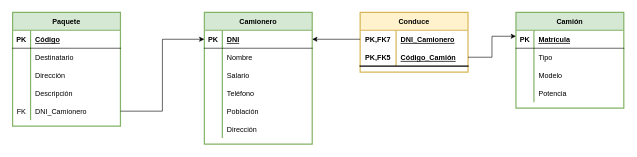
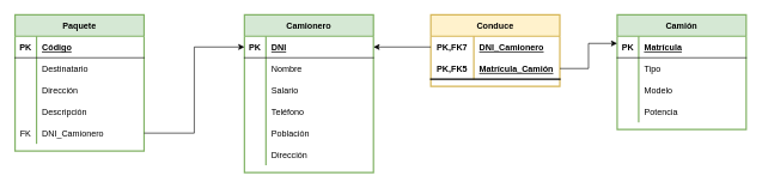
  <mxCell id="0" />
  <mxCell id="1" parent="0" />
  <mxCell id="2" value="Paquete" style="shape=table;startSize=30;container=1;collapsible=1;childLayout=tableLayout;fixedRows=1;rowLines=0;fontStyle=1;align=center;resizeLast=1;fillColor=#d5e8d4;strokeColor=#82b366;strokeWidth=2;" parent="1" vertex="1"><mxGeometry x="20" y="20" width="180" height="190" as="geometry" /></mxCell>
  <mxCell id="3" value="" style="shape=tableRow;horizontal=0;startSize=0;swimlaneHead=0;swimlaneBody=0;fillColor=none;collapsible=0;dropTarget=0;points=[[0,0.5],[1,0.5]];portConstraint=eastwest;top=0;left=0;right=0;bottom=1;" parent="2" vertex="1"><mxGeometry y="30" width="180" height="30" as="geometry" /></mxCell>
  <mxCell id="4" value="PK" style="shape=partialRectangle;connectable=0;fillColor=none;top=0;left=0;bottom=0;right=0;fontStyle=1;overflow=hidden;" parent="3" vertex="1"><mxGeometry width="30" height="30" as="geometry"><mxRectangle width="30" height="30" as="alternateBounds" /></mxGeometry></mxCell>
  <mxCell id="5" value="Código" style="shape=partialRectangle;connectable=0;fillColor=none;top=0;left=0;bottom=0;right=0;align=left;spacingLeft=6;fontStyle=5;overflow=hidden;" parent="3" vertex="1"><mxGeometry x="30" width="150" height="30" as="geometry"><mxRectangle width="150" height="30" as="alternateBounds" /></mxGeometry></mxCell>
  <mxCell id="6" value="" style="shape=tableRow;horizontal=0;startSize=0;swimlaneHead=0;swimlaneBody=0;fillColor=none;collapsible=0;dropTarget=0;points=[[0,0.5],[1,0.5]];portConstraint=eastwest;top=0;left=0;right=0;bottom=0;" parent="2" vertex="1"><mxGeometry y="60" width="180" height="30" as="geometry" /></mxCell>
  <mxCell id="7" value="" style="shape=partialRectangle;connectable=0;fillColor=none;top=0;left=0;bottom=0;right=0;editable=1;overflow=hidden;" parent="6" vertex="1"><mxGeometry width="30" height="30" as="geometry"><mxRectangle width="30" height="30" as="alternateBounds" /></mxGeometry></mxCell>
  <mxCell id="8" value="Destinatario" style="shape=partialRectangle;connectable=0;fillColor=none;top=0;left=0;bottom=0;right=0;align=left;spacingLeft=6;overflow=hidden;" parent="6" vertex="1"><mxGeometry x="30" width="150" height="30" as="geometry"><mxRectangle width="150" height="30" as="alternateBounds" /></mxGeometry></mxCell>
  <mxCell id="9" value="" style="shape=tableRow;horizontal=0;startSize=0;swimlaneHead=0;swimlaneBody=0;fillColor=none;collapsible=0;dropTarget=0;points=[[0,0.5],[1,0.5]];portConstraint=eastwest;top=0;left=0;right=0;bottom=0;" parent="2" vertex="1"><mxGeometry y="90" width="180" height="30" as="geometry" /></mxCell>
  <mxCell id="10" value="" style="shape=partialRectangle;connectable=0;fillColor=none;top=0;left=0;bottom=0;right=0;editable=1;overflow=hidden;" parent="9" vertex="1"><mxGeometry width="30" height="30" as="geometry"><mxRectangle width="30" height="30" as="alternateBounds" /></mxGeometry></mxCell>
  <mxCell id="11" value="Dirección" style="shape=partialRectangle;connectable=0;fillColor=none;top=0;left=0;bottom=0;right=0;align=left;spacingLeft=6;overflow=hidden;" parent="9" vertex="1"><mxGeometry x="30" width="150" height="30" as="geometry"><mxRectangle width="150" height="30" as="alternateBounds" /></mxGeometry></mxCell>
  <mxCell id="12" value="" style="shape=tableRow;horizontal=0;startSize=0;swimlaneHead=0;swimlaneBody=0;fillColor=none;collapsible=0;dropTarget=0;points=[[0,0.5],[1,0.5]];portConstraint=eastwest;top=0;left=0;right=0;bottom=0;" parent="2" vertex="1"><mxGeometry y="120" width="180" height="30" as="geometry" /></mxCell>
  <mxCell id="13" value="" style="shape=partialRectangle;connectable=0;fillColor=none;top=0;left=0;bottom=0;right=0;editable=1;overflow=hidden;" parent="12" vertex="1"><mxGeometry width="30" height="30" as="geometry"><mxRectangle width="30" height="30" as="alternateBounds" /></mxGeometry></mxCell>
  <mxCell id="14" value="Descripción" style="shape=partialRectangle;connectable=0;fillColor=none;top=0;left=0;bottom=0;right=0;align=left;spacingLeft=6;overflow=hidden;" parent="12" vertex="1"><mxGeometry x="30" width="150" height="30" as="geometry"><mxRectangle width="150" height="30" as="alternateBounds" /></mxGeometry></mxCell>
  <mxCell id="15" value="" style="shape=tableRow;horizontal=0;startSize=0;swimlaneHead=0;swimlaneBody=0;fillColor=none;collapsible=0;dropTarget=0;points=[[0,0.5],[1,0.5]];portConstraint=eastwest;top=0;left=0;right=0;bottom=0;strokeWidth=2;" parent="2" vertex="1"><mxGeometry y="150" width="180" height="30" as="geometry" /></mxCell>
  <mxCell id="16" value="FK" style="shape=partialRectangle;connectable=0;fillColor=none;top=0;left=0;bottom=0;right=0;fontStyle=0;overflow=hidden;strokeWidth=2;" parent="15" vertex="1"><mxGeometry width="30" height="30" as="geometry"><mxRectangle width="30" height="30" as="alternateBounds" /></mxGeometry></mxCell>
  <mxCell id="17" value="DNI_Camionero" style="shape=partialRectangle;connectable=0;fillColor=none;top=0;left=0;bottom=0;right=0;align=left;spacingLeft=6;fontStyle=0;overflow=hidden;strokeWidth=2;" parent="15" vertex="1"><mxGeometry x="30" width="150" height="30" as="geometry"><mxRectangle width="150" height="30" as="alternateBounds" /></mxGeometry></mxCell>
  <mxCell id="18" value="Camionero" style="shape=table;startSize=30;container=1;collapsible=1;childLayout=tableLayout;fixedRows=1;rowLines=0;fontStyle=1;align=center;resizeLast=1;fillColor=#d5e8d4;strokeColor=#82b366;strokeWidth=2;" parent="1" vertex="1"><mxGeometry x="340" y="20" width="180" height="220" as="geometry" /></mxCell>
  <mxCell id="19" value="" style="shape=tableRow;horizontal=0;startSize=0;swimlaneHead=0;swimlaneBody=0;fillColor=none;collapsible=0;dropTarget=0;points=[[0,0.5],[1,0.5]];portConstraint=eastwest;top=0;left=0;right=0;bottom=1;" parent="18" vertex="1"><mxGeometry y="30" width="180" height="30" as="geometry" /></mxCell>
  <mxCell id="20" value="PK" style="shape=partialRectangle;connectable=0;fillColor=none;top=0;left=0;bottom=0;right=0;fontStyle=1;overflow=hidden;" parent="19" vertex="1"><mxGeometry width="30" height="30" as="geometry"><mxRectangle width="30" height="30" as="alternateBounds" /></mxGeometry></mxCell>
  <mxCell id="21" value="DNI" style="shape=partialRectangle;connectable=0;fillColor=none;top=0;left=0;bottom=0;right=0;align=left;spacingLeft=6;fontStyle=5;overflow=hidden;" parent="19" vertex="1"><mxGeometry x="30" width="150" height="30" as="geometry"><mxRectangle width="150" height="30" as="alternateBounds" /></mxGeometry></mxCell>
  <mxCell id="22" value="" style="shape=tableRow;horizontal=0;startSize=0;swimlaneHead=0;swimlaneBody=0;fillColor=none;collapsible=0;dropTarget=0;points=[[0,0.5],[1,0.5]];portConstraint=eastwest;top=0;left=0;right=0;bottom=0;" parent="18" vertex="1"><mxGeometry y="60" width="180" height="30" as="geometry" /></mxCell>
  <mxCell id="23" value="" style="shape=partialRectangle;connectable=0;fillColor=none;top=0;left=0;bottom=0;right=0;editable=1;overflow=hidden;" parent="22" vertex="1"><mxGeometry width="30" height="30" as="geometry"><mxRectangle width="30" height="30" as="alternateBounds" /></mxGeometry></mxCell>
  <mxCell id="24" value="Nombre" style="shape=partialRectangle;connectable=0;fillColor=none;top=0;left=0;bottom=0;right=0;align=left;spacingLeft=6;overflow=hidden;" parent="22" vertex="1"><mxGeometry x="30" width="150" height="30" as="geometry"><mxRectangle width="150" height="30" as="alternateBounds" /></mxGeometry></mxCell>
  <mxCell id="25" value="" style="shape=tableRow;horizontal=0;startSize=0;swimlaneHead=0;swimlaneBody=0;fillColor=none;collapsible=0;dropTarget=0;points=[[0,0.5],[1,0.5]];portConstraint=eastwest;top=0;left=0;right=0;bottom=0;" parent="18" vertex="1"><mxGeometry y="90" width="180" height="30" as="geometry" /></mxCell>
  <mxCell id="26" value="" style="shape=partialRectangle;connectable=0;fillColor=none;top=0;left=0;bottom=0;right=0;editable=1;overflow=hidden;" parent="25" vertex="1"><mxGeometry width="30" height="30" as="geometry"><mxRectangle width="30" height="30" as="alternateBounds" /></mxGeometry></mxCell>
  <mxCell id="27" value="Salario" style="shape=partialRectangle;connectable=0;fillColor=none;top=0;left=0;bottom=0;right=0;align=left;spacingLeft=6;overflow=hidden;" parent="25" vertex="1"><mxGeometry x="30" width="150" height="30" as="geometry"><mxRectangle width="150" height="30" as="alternateBounds" /></mxGeometry></mxCell>
  <mxCell id="28" value="" style="shape=tableRow;horizontal=0;startSize=0;swimlaneHead=0;swimlaneBody=0;fillColor=none;collapsible=0;dropTarget=0;points=[[0,0.5],[1,0.5]];portConstraint=eastwest;top=0;left=0;right=0;bottom=0;" parent="18" vertex="1"><mxGeometry y="120" width="180" height="30" as="geometry" /></mxCell>
  <mxCell id="29" value="" style="shape=partialRectangle;connectable=0;fillColor=none;top=0;left=0;bottom=0;right=0;editable=1;overflow=hidden;" parent="28" vertex="1"><mxGeometry width="30" height="30" as="geometry"><mxRectangle width="30" height="30" as="alternateBounds" /></mxGeometry></mxCell>
  <mxCell id="30" value="Teléfono" style="shape=partialRectangle;connectable=0;fillColor=none;top=0;left=0;bottom=0;right=0;align=left;spacingLeft=6;overflow=hidden;" parent="28" vertex="1"><mxGeometry x="30" width="150" height="30" as="geometry"><mxRectangle width="150" height="30" as="alternateBounds" /></mxGeometry></mxCell>
  <mxCell id="31" value="" style="shape=tableRow;horizontal=0;startSize=0;swimlaneHead=0;swimlaneBody=0;fillColor=none;collapsible=0;dropTarget=0;points=[[0,0.5],[1,0.5]];portConstraint=eastwest;top=0;left=0;right=0;bottom=0;strokeWidth=2;" parent="18" vertex="1"><mxGeometry y="150" width="180" height="30" as="geometry" /></mxCell>
  <mxCell id="32" value="" style="shape=partialRectangle;connectable=0;fillColor=none;top=0;left=0;bottom=0;right=0;editable=1;overflow=hidden;strokeWidth=2;" parent="31" vertex="1"><mxGeometry width="30" height="30" as="geometry"><mxRectangle width="30" height="30" as="alternateBounds" /></mxGeometry></mxCell>
  <mxCell id="33" value="Población" style="shape=partialRectangle;connectable=0;fillColor=none;top=0;left=0;bottom=0;right=0;align=left;spacingLeft=6;overflow=hidden;strokeWidth=2;" parent="31" vertex="1"><mxGeometry x="30" width="150" height="30" as="geometry"><mxRectangle width="150" height="30" as="alternateBounds" /></mxGeometry></mxCell>
  <mxCell id="34" value="" style="shape=tableRow;horizontal=0;startSize=0;swimlaneHead=0;swimlaneBody=0;fillColor=none;collapsible=0;dropTarget=0;points=[[0,0.5],[1,0.5]];portConstraint=eastwest;top=0;left=0;right=0;bottom=0;strokeWidth=2;" parent="18" vertex="1"><mxGeometry y="180" width="180" height="30" as="geometry" /></mxCell>
  <mxCell id="35" value="" style="shape=partialRectangle;connectable=0;fillColor=none;top=0;left=0;bottom=0;right=0;editable=1;overflow=hidden;strokeWidth=2;" parent="34" vertex="1"><mxGeometry width="30" height="30" as="geometry"><mxRectangle width="30" height="30" as="alternateBounds" /></mxGeometry></mxCell>
  <mxCell id="36" value="Dirección" style="shape=partialRectangle;connectable=0;fillColor=none;top=0;left=0;bottom=0;right=0;align=left;spacingLeft=6;overflow=hidden;strokeWidth=2;" parent="34" vertex="1"><mxGeometry x="30" width="150" height="30" as="geometry"><mxRectangle width="150" height="30" as="alternateBounds" /></mxGeometry></mxCell>
  <mxCell id="37" style="edgeStyle=orthogonalEdgeStyle;rounded=0;orthogonalLoop=1;jettySize=auto;html=1;exitX=1;exitY=0.5;exitDx=0;exitDy=0;" parent="1" source="15" target="19" edge="1"><mxGeometry relative="1" as="geometry" /></mxCell>
  <mxCell id="38" value="Conduce" style="shape=table;startSize=30;container=1;collapsible=1;childLayout=tableLayout;fixedRows=1;rowLines=0;fontStyle=1;align=center;resizeLast=1;strokeWidth=2;fillColor=#fff2cc;strokeColor=#d6b656;" parent="1" vertex="1"><mxGeometry x="600" y="20" width="180" height="100" as="geometry" /></mxCell>
  <mxCell id="39" value="" style="shape=tableRow;horizontal=0;startSize=0;swimlaneHead=0;swimlaneBody=0;fillColor=none;collapsible=0;dropTarget=0;points=[[0,0.5],[1,0.5]];portConstraint=eastwest;top=0;left=0;right=0;bottom=0;strokeWidth=2;" parent="38" vertex="1"><mxGeometry y="30" width="180" height="30" as="geometry" /></mxCell>
  <mxCell id="40" value="PK,FK7" style="shape=partialRectangle;connectable=0;fillColor=none;top=0;left=0;bottom=0;right=0;fontStyle=1;overflow=hidden;strokeWidth=2;" parent="39" vertex="1"><mxGeometry width="60" height="30" as="geometry"><mxRectangle width="60" height="30" as="alternateBounds" /></mxGeometry></mxCell>
  <mxCell id="41" value="DNI_Camionero" style="shape=partialRectangle;connectable=0;fillColor=none;top=0;left=0;bottom=0;right=0;align=left;spacingLeft=6;fontStyle=5;overflow=hidden;strokeWidth=2;" parent="39" vertex="1"><mxGeometry x="60" width="120" height="30" as="geometry"><mxRectangle width="120" height="30" as="alternateBounds" /></mxGeometry></mxCell>
  <mxCell id="42" value="" style="shape=tableRow;horizontal=0;startSize=0;swimlaneHead=0;swimlaneBody=0;fillColor=none;collapsible=0;dropTarget=0;points=[[0,0.5],[1,0.5]];portConstraint=eastwest;top=0;left=0;right=0;bottom=1;strokeWidth=2;" parent="38" vertex="1"><mxGeometry y="60" width="180" height="30" as="geometry" /></mxCell>
  <mxCell id="43" value="PK,FK5" style="shape=partialRectangle;connectable=0;fillColor=none;top=0;left=0;bottom=0;right=0;fontStyle=1;overflow=hidden;strokeWidth=2;" parent="42" vertex="1"><mxGeometry width="60" height="30" as="geometry"><mxRectangle width="60" height="30" as="alternateBounds" /></mxGeometry></mxCell>
- <mxCell id="44" value="Código_Camión" style="shape=partialRectangle;connectable=0;fillColor=none;top=0;left=0;bottom=0;right=0;align=left;spacingLeft=6;fontStyle=5;overflow=hidden;strokeWidth=2;" parent="42" vertex="1"><mxGeometry x="60" width="120" height="30" as="geometry"><mxRectangle width="120" height="30" as="alternateBounds" /></mxGeometry></mxCell>
+ <mxCell id="44" value="Matrícula_Camión" style="shape=partialRectangle;connectable=0;fillColor=none;top=0;left=0;bottom=0;right=0;align=left;spacingLeft=6;fontStyle=5;overflow=hidden;strokeWidth=2;" parent="42" vertex="1"><mxGeometry x="60" width="120" height="30" as="geometry"><mxRectangle width="120" height="30" as="alternateBounds" /></mxGeometry></mxCell>
  <mxCell id="45" value="Camión" style="shape=table;startSize=30;container=1;collapsible=1;childLayout=tableLayout;fixedRows=1;rowLines=0;fontStyle=1;align=center;resizeLast=1;fillColor=#d5e8d4;strokeColor=#82b366;strokeWidth=2;" parent="1" vertex="1"><mxGeometry x="860" y="20" width="180" height="160" as="geometry" /></mxCell>
  <mxCell id="46" value="" style="shape=tableRow;horizontal=0;startSize=0;swimlaneHead=0;swimlaneBody=0;fillColor=none;collapsible=0;dropTarget=0;points=[[0,0.5],[1,0.5]];portConstraint=eastwest;top=0;left=0;right=0;bottom=1;" parent="45" vertex="1"><mxGeometry y="30" width="180" height="30" as="geometry" /></mxCell>
  <mxCell id="47" value="PK" style="shape=partialRectangle;connectable=0;fillColor=none;top=0;left=0;bottom=0;right=0;fontStyle=1;overflow=hidden;" parent="46" vertex="1"><mxGeometry width="30" height="30" as="geometry"><mxRectangle width="30" height="30" as="alternateBounds" /></mxGeometry></mxCell>
  <mxCell id="48" value="Matrícula" style="shape=partialRectangle;connectable=0;fillColor=none;top=0;left=0;bottom=0;right=0;align=left;spacingLeft=6;fontStyle=5;overflow=hidden;" parent="46" vertex="1"><mxGeometry x="30" width="150" height="30" as="geometry"><mxRectangle width="150" height="30" as="alternateBounds" /></mxGeometry></mxCell>
  <mxCell id="49" value="" style="shape=tableRow;horizontal=0;startSize=0;swimlaneHead=0;swimlaneBody=0;fillColor=none;collapsible=0;dropTarget=0;points=[[0,0.5],[1,0.5]];portConstraint=eastwest;top=0;left=0;right=0;bottom=0;" parent="45" vertex="1"><mxGeometry y="60" width="180" height="30" as="geometry" /></mxCell>
  <mxCell id="50" value="" style="shape=partialRectangle;connectable=0;fillColor=none;top=0;left=0;bottom=0;right=0;editable=1;overflow=hidden;" parent="49" vertex="1"><mxGeometry width="30" height="30" as="geometry"><mxRectangle width="30" height="30" as="alternateBounds" /></mxGeometry></mxCell>
  <mxCell id="51" value="Tipo" style="shape=partialRectangle;connectable=0;fillColor=none;top=0;left=0;bottom=0;right=0;align=left;spacingLeft=6;overflow=hidden;" parent="49" vertex="1"><mxGeometry x="30" width="150" height="30" as="geometry"><mxRectangle width="150" height="30" as="alternateBounds" /></mxGeometry></mxCell>
  <mxCell id="52" value="" style="shape=tableRow;horizontal=0;startSize=0;swimlaneHead=0;swimlaneBody=0;fillColor=none;collapsible=0;dropTarget=0;points=[[0,0.5],[1,0.5]];portConstraint=eastwest;top=0;left=0;right=0;bottom=0;" parent="45" vertex="1"><mxGeometry y="90" width="180" height="30" as="geometry" /></mxCell>
  <mxCell id="53" value="" style="shape=partialRectangle;connectable=0;fillColor=none;top=0;left=0;bottom=0;right=0;editable=1;overflow=hidden;" parent="52" vertex="1"><mxGeometry width="30" height="30" as="geometry"><mxRectangle width="30" height="30" as="alternateBounds" /></mxGeometry></mxCell>
  <mxCell id="54" value="Modelo" style="shape=partialRectangle;connectable=0;fillColor=none;top=0;left=0;bottom=0;right=0;align=left;spacingLeft=6;overflow=hidden;" parent="52" vertex="1"><mxGeometry x="30" width="150" height="30" as="geometry"><mxRectangle width="150" height="30" as="alternateBounds" /></mxGeometry></mxCell>
  <mxCell id="55" value="" style="shape=tableRow;horizontal=0;startSize=0;swimlaneHead=0;swimlaneBody=0;fillColor=none;collapsible=0;dropTarget=0;points=[[0,0.5],[1,0.5]];portConstraint=eastwest;top=0;left=0;right=0;bottom=0;" parent="45" vertex="1"><mxGeometry y="120" width="180" height="30" as="geometry" /></mxCell>
  <mxCell id="56" value="" style="shape=partialRectangle;connectable=0;fillColor=none;top=0;left=0;bottom=0;right=0;editable=1;overflow=hidden;" parent="55" vertex="1"><mxGeometry width="30" height="30" as="geometry"><mxRectangle width="30" height="30" as="alternateBounds" /></mxGeometry></mxCell>
  <mxCell id="57" value="Potencia" style="shape=partialRectangle;connectable=0;fillColor=none;top=0;left=0;bottom=0;right=0;align=left;spacingLeft=6;overflow=hidden;" parent="55" vertex="1"><mxGeometry x="30" width="150" height="30" as="geometry"><mxRectangle width="150" height="30" as="alternateBounds" /></mxGeometry></mxCell>
  <mxCell id="58" style="edgeStyle=orthogonalEdgeStyle;rounded=0;orthogonalLoop=1;jettySize=auto;html=1;exitX=0;exitY=0.5;exitDx=0;exitDy=0;" parent="1" source="39" target="19" edge="1"><mxGeometry relative="1" as="geometry" /></mxCell>
  <mxCell id="59" style="edgeStyle=orthogonalEdgeStyle;rounded=0;orthogonalLoop=1;jettySize=auto;html=1;exitX=1;exitY=0.5;exitDx=0;exitDy=0;entryX=0;entryY=0.25;entryDx=0;entryDy=0;" parent="1" source="42" target="45" edge="1"><mxGeometry relative="1" as="geometry" /></mxCell>
